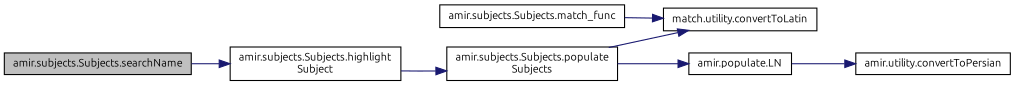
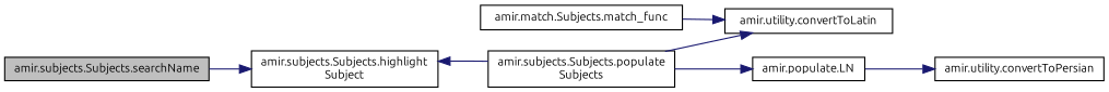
  digraph {
    fontname=Ubuntu
    rankdir=LR
    node [color=black fillcolor=white fontname=Ubuntu fontsize=10 shape=record style=filled]
    edge [color=midnightblue fontname=Ubuntu fontsize=10 labelfontname="FreeSans.ttf" labelfontsize=10 style=solid]
    n1 [fillcolor=grey75 fontcolor=black height=0.2 label="amir.subjects.Subjects.searchName" width=0.4]
    n2 [height=0.2 label="amir.subjects.Subjects.highlight\lSubject" width=0.4]
    n3 [height=0.2 label="amir.subjects.Subjects.populate\lSubjects" width=0.4]
-   n4 [height=0.2 label="amir.subjects.Subjects.match_func" width=0.4]
-   n5 [height=0.2 label="match.utility.convertToLatin" width=0.4]
+   n4 [height=0.2 label="amir.match.Subjects.match_func" width=0.4]
+   n5 [height=0.2 label="amir.utility.convertToLatin" width=0.4]
    n6 [height=0.2 label="amir.populate.LN" width=0.4]
    n7 [height=0.2 label="amir.utility.convertToPersian" width=0.4]
    n1 -> n2
-   n2 -> n3
+   n3 -> n2
    n3 -> n5
    n3 -> n6
    n4 -> n5
    n6 -> n7
  }
